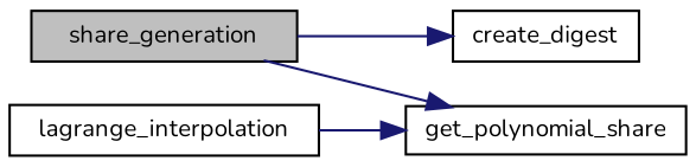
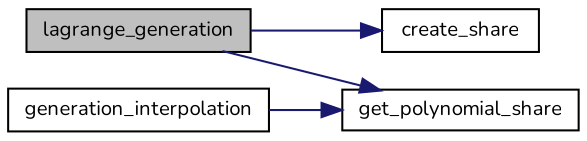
  digraph {
    fontname=Nunito
    rankdir=LR
    node [color=black fillcolor=white fontname=Nunito fontsize=10 shape=record style=filled]
    edge [color=midnightblue fontname=Nunito fontsize=10 labelfontname=Helvetica labelfontsize=10 style=solid]
-   n1 [fillcolor=grey75 fontcolor=black height=0.2 label=share_generation width=0.4]
-   n2 [height=0.2 label=create_digest width=0.4]
+   n1 [fillcolor=grey75 fontcolor=black height=0.2 label=lagrange_generation width=0.4]
+   n2 [height=0.2 label=create_share width=0.4]
    n3 [height=0.2 label=get_polynomial_share width=0.4]
-   n4 [height=0.2 label=lagrange_interpolation width=0.4]
+   n4 [height=0.2 label=generation_interpolation width=0.4]
    n1 -> n2
    n1 -> n3
    n4 -> n3
  }
